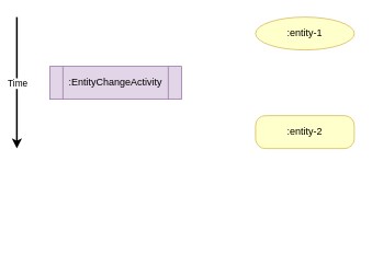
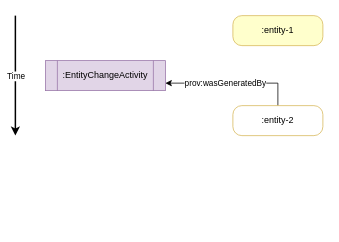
  <mxCell id="0" />
  <mxCell id="1" parent="0" />
  <mxCell id="2" value="" style="endArrow=classic;html=1;strokeWidth=2;" parent="1" edge="1"><mxGeometry width="50" height="50" relative="1" as="geometry"><mxPoint x="20" y="20" as="sourcePoint" /><mxPoint x="20" y="180" as="targetPoint" /></mxGeometry></mxCell>
  <mxCell id="3" value="Time" style="edgeLabel;html=1;align=center;verticalAlign=middle;resizable=0;points=[];" parent="2" vertex="1" connectable="0"><mxGeometry relative="1" as="geometry"><mxPoint as="offset" /></mxGeometry></mxCell>
  <mxCell id="4" value=":EntityChangeActivity" style="shape=process;whiteSpace=wrap;html=1;backgroundOutline=1;fillColor=#e1d5e7;strokeColor=#9673a6;" parent="1" vertex="1"><mxGeometry x="60" y="80" width="160" height="40" as="geometry" /></mxCell>
  <mxCell id="5" value="" style="edgeStyle=none;html=1;" parent="1" edge="1"><mxGeometry relative="1" as="geometry"><mxPoint x="300" y="300" as="sourcePoint" /><mxPoint x="300" y="300" as="targetPoint" /></mxGeometry></mxCell>
- <mxCell id="6" value=":entity-1" style="ellipse;whiteSpace=wrap;html=1;fillColor=#FFFFCC;strokeColor=#d6b656;arcSize=30;" parent="1" vertex="1"><mxGeometry x="310" y="20" width="120" height="40" as="geometry" /></mxCell>
- <mxCell id="8" value=":entity-2" style="rounded=1;whiteSpace=wrap;html=1;fillColor=#FFFFCC;strokeColor=#d6b656;arcSize=30;" parent="1" vertex="1"><mxGeometry x="310" y="140" width="120" height="40" as="geometry" /></mxCell>
+ <mxCell id="6" value=":entity-1" style="rounded=1;whiteSpace=wrap;html=1;fillColor=#FFFFCC;strokeColor=#d6b656;arcSize=30;" parent="1" vertex="1"><mxGeometry x="310" y="20" width="120" height="40" as="geometry" /></mxCell>
+ <mxCell id="7" value="prov:wasGeneratedBy" style="edgeStyle=orthogonalEdgeStyle;html=1;exitX=0.5;exitY=0;exitDx=0;exitDy=0;entryX=1;entryY=0.75;entryDx=0;entryDy=0;rounded=0;" parent="1" source="8" target="4" edge="1"><mxGeometry x="0.111" relative="1" as="geometry"><mxPoint as="offset" /></mxGeometry></mxCell>
+ <mxCell id="8" value=":entity-2" style="rounded=1;whiteSpace=wrap;html=1;fillColor=#ffffff;strokeColor=#d6b656;arcSize=30;" parent="1" vertex="1"><mxGeometry x="310" y="140" width="120" height="40" as="geometry" /></mxCell>
